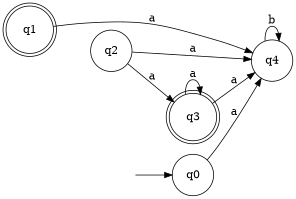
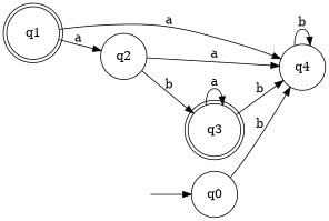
  digraph {
    rankdir=LR
    node [shape=circle]
    n1 [label=<<TABLE BORDER="0" CELLBORDER="0" CELLSPACING="0"><TR><TD>q1</TD></TR></TABLE>> shape=doublecircle]
    n2 [label=<<TABLE BORDER="0" CELLBORDER="0" CELLSPACING="0"><TR><TD>q4</TD></TR></TABLE>>]
    n3 [label=<<TABLE BORDER="0" CELLBORDER="0" CELLSPACING="0"><TR><TD>q2</TD></TR></TABLE>>]
    n4 [label=<<TABLE BORDER="0" CELLBORDER="0" CELLSPACING="0"><TR><TD>q3</TD></TR></TABLE>> shape=doublecircle]
    n5 [label=<<TABLE BORDER="0" CELLBORDER="" CELLSPACING="0"><TR><TD>_nil</TD></TR></TABLE>> style=invis shape=""]
    n6 [label=<<TABLE BORDER="0" CELLBORDER="0" CELLSPACING="0"><TR><TD>q0</TD></TR></TABLE>>]
    n1 -> n2 [label=a]
+   n1 -> n3 [label=a]
    n2 -> n2 [label=b]
    n3 -> n2 [label=a]
-   n3 -> n4 [label=a]
-   n4 -> n2 [label=a]
+   n3 -> n4 [label=b]
+   n4 -> n2 [label=b]
    n4 -> n4 [label=a]
    n5 -> n6
-   n6 -> n2 [label=a]
+   n6 -> n2 [label=b]
  }
